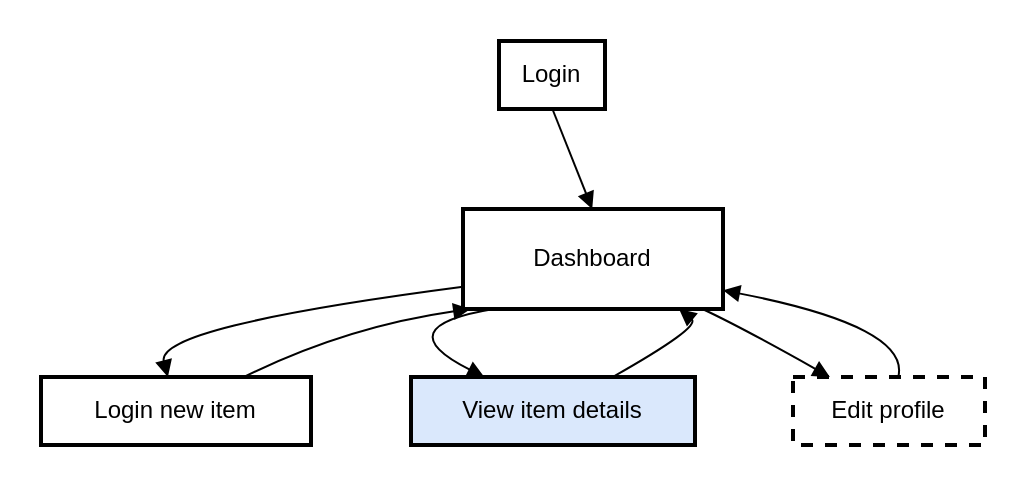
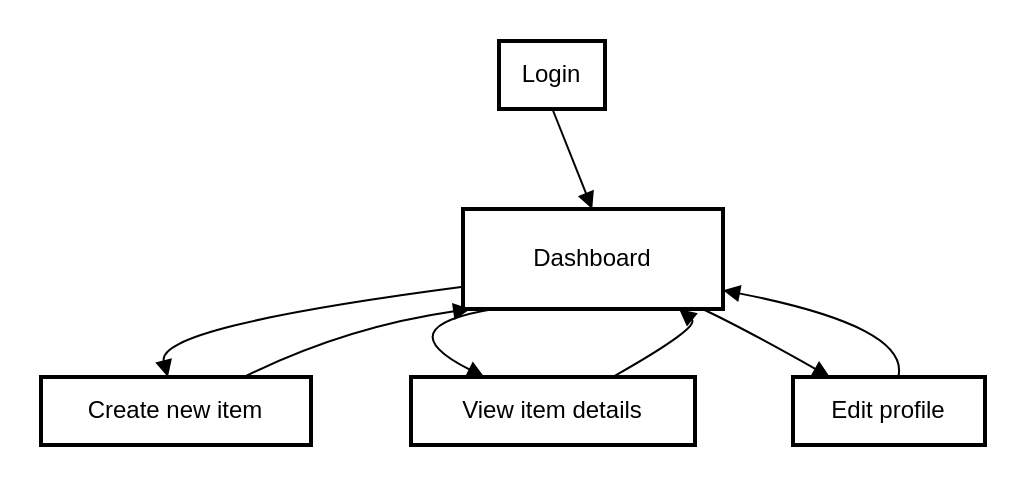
  <mxCell id="0" />
  <mxCell id="1" parent="0" />
  <mxCell id="2" value="Login" style="whiteSpace=wrap;strokeWidth=2;" vertex="1" parent="1"><mxGeometry x="249" y="20" width="53" height="34" as="geometry" /></mxCell>
  <mxCell id="3" value="Dashboard" style="whiteSpace=wrap;strokeWidth=2;" vertex="1" parent="1"><mxGeometry x="231" y="104" width="130" height="50" as="geometry" /></mxCell>
- <mxCell id="4" value="Login new item" style="whiteSpace=wrap;strokeWidth=2;" vertex="1" parent="1"><mxGeometry y="188" width="135" height="34" as="geometry" x="20" /></mxCell>
- <mxCell id="5" value="View item details" style="whiteSpace=wrap;strokeWidth=2;fillColor=#dae8fc;" vertex="1" parent="1"><mxGeometry x="205" y="188" width="142" height="34" as="geometry" /></mxCell>
- <mxCell id="6" value="Edit profile" style="whiteSpace=wrap;strokeWidth=2;dashed=1;" vertex="1" parent="1"><mxGeometry x="396" y="188" width="96" height="34" as="geometry" /></mxCell>
+ <mxCell id="4" value="Create new item" style="whiteSpace=wrap;strokeWidth=2;" vertex="1" parent="1"><mxGeometry y="188" width="135" height="34" as="geometry" x="20" /></mxCell>
+ <mxCell id="5" value="View item details" style="whiteSpace=wrap;strokeWidth=2;" vertex="1" parent="1"><mxGeometry x="205" y="188" width="142" height="34" as="geometry" /></mxCell>
+ <mxCell id="6" value="Edit profile" style="whiteSpace=wrap;strokeWidth=2;" vertex="1" parent="1"><mxGeometry x="396" y="188" width="96" height="34" as="geometry" /></mxCell>
  <mxCell id="7" value="" style="curved=1;startArrow=none;endArrow=block;exitX=0.504;exitY=1;entryX=0.497;entryY=0;" edge="1" parent="1" source="2" target="3"><mxGeometry relative="1" as="geometry"><Array as="points" /></mxGeometry></mxCell>
  <mxCell id="8" value="" style="curved=1;startArrow=none;endArrow=block;exitX=-0.001;exitY=0.779;entryX=0.47;entryY=0;" edge="1" parent="1" source="3" target="4"><mxGeometry relative="1" as="geometry"><Array as="points"><mxPoint x="77" y="163" /></Array></mxGeometry></mxCell>
  <mxCell id="9" value="" style="curved=1;startArrow=none;endArrow=block;exitX=0.118;exitY=1;entryX=0.258;entryY=0;" edge="1" parent="1" source="3" target="5"><mxGeometry relative="1" as="geometry"><Array as="points"><mxPoint x="192" y="163" /></Array></mxGeometry></mxCell>
  <mxCell id="10" value="" style="curved=1;startArrow=none;endArrow=block;exitX=0.921;exitY=1;entryX=0.192;entryY=0;" edge="1" parent="1" source="3" target="6"><mxGeometry relative="1" as="geometry"><Array as="points"><mxPoint x="370" y="163" /></Array></mxGeometry></mxCell>
  <mxCell id="11" value="" style="curved=1;startArrow=none;endArrow=block;exitX=0.752;exitY=0;entryX=0.028;entryY=1;" edge="1" parent="1" source="4" target="3"><mxGeometry relative="1" as="geometry"><Array as="points"><mxPoint x="172" y="163" /></Array></mxGeometry></mxCell>
  <mxCell id="12" value="" style="curved=1;startArrow=none;endArrow=block;exitX=0.71;exitY=0;entryX=0.831;entryY=1;" edge="1" parent="1" source="5" target="3"><mxGeometry relative="1" as="geometry"><Array as="points"><mxPoint x="350" y="163" /></Array></mxGeometry></mxCell>
  <mxCell id="13" value="" style="curved=1;startArrow=none;endArrow=block;exitX=0.548;exitY=0;entryX=0.994;entryY=0.809;" edge="1" parent="1" source="6" target="3"><mxGeometry relative="1" as="geometry"><Array as="points"><mxPoint x="455" y="163" /></Array></mxGeometry></mxCell>
